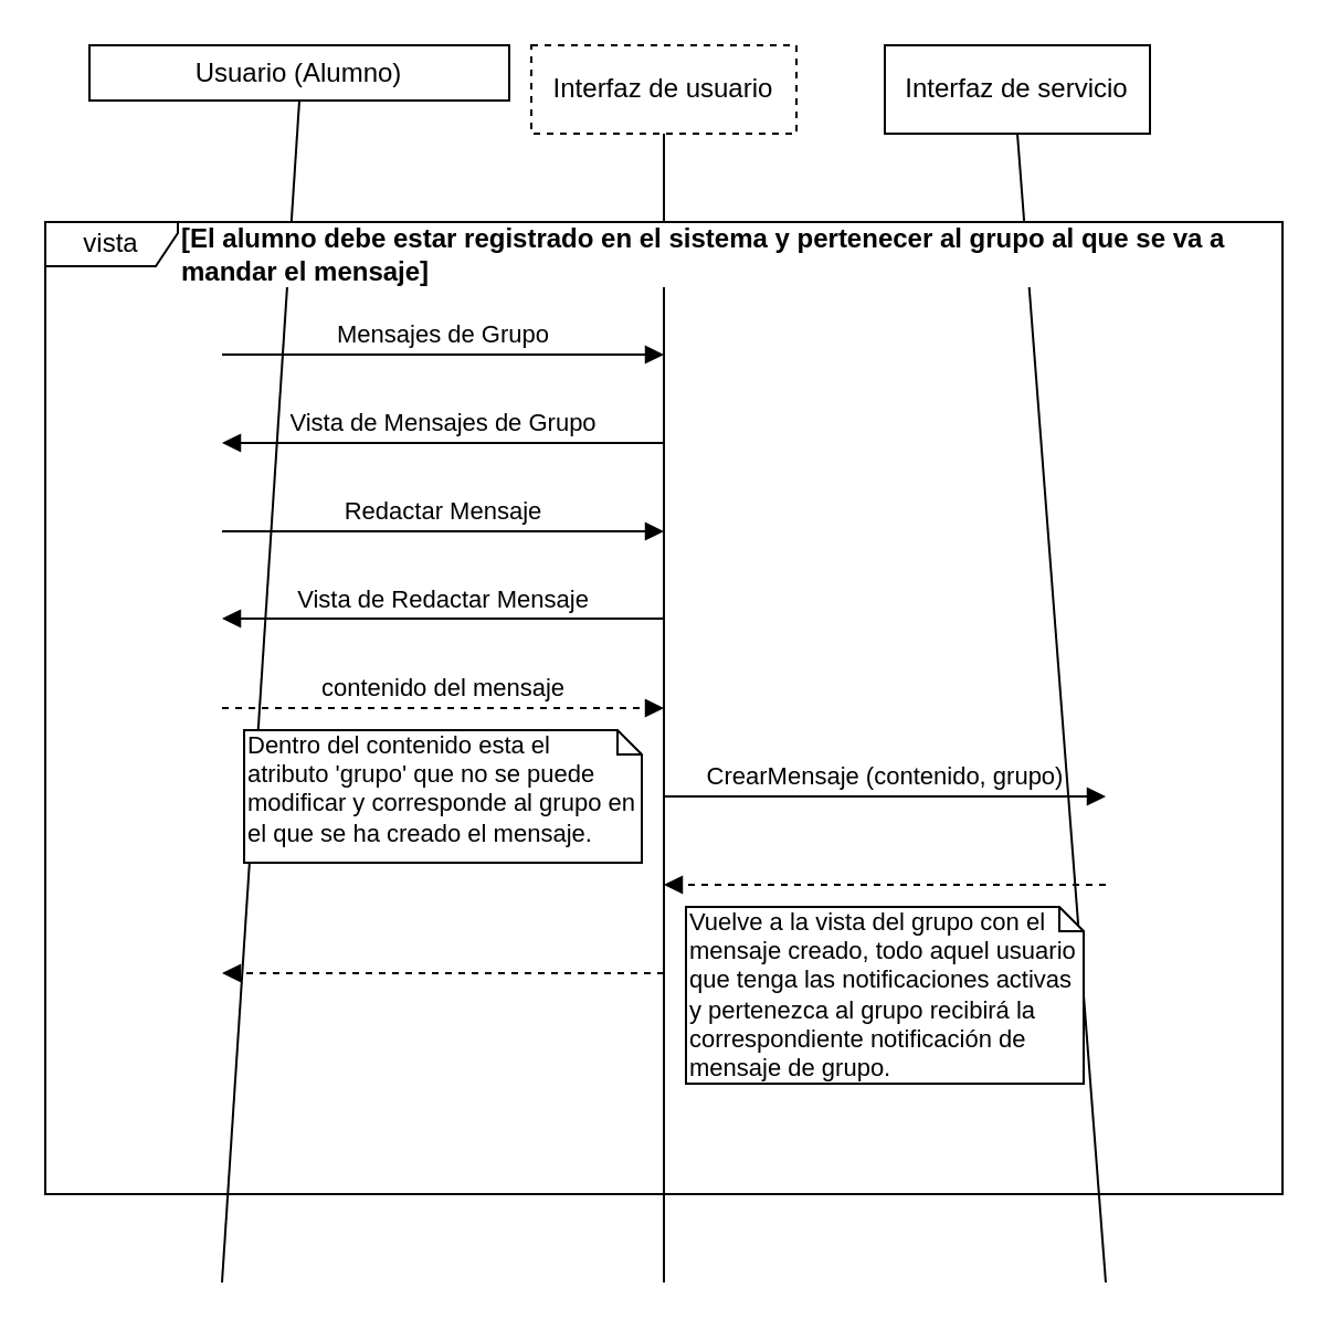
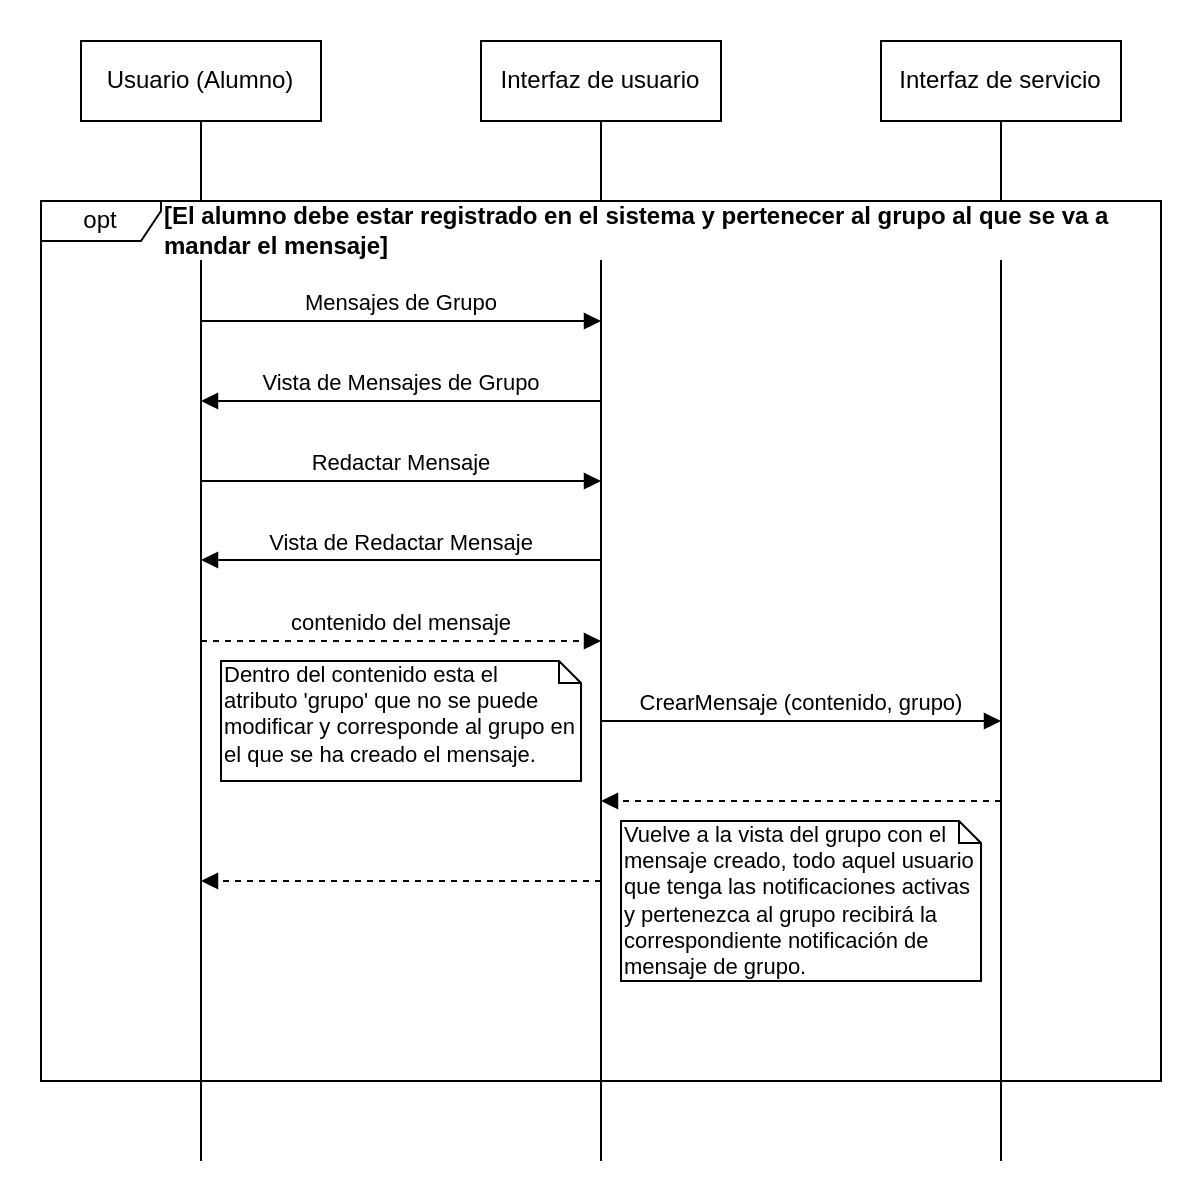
  <mxCell id="0" />
  <mxCell id="1" parent="0" />
- <mxCell id="2" value="vista" style="shape=umlFrame;whiteSpace=wrap;html=1;width=60;height=20;fillColor=#ffffff;" parent="1" vertex="1"><mxGeometry x="20" y="100" width="560" height="440" as="geometry" /></mxCell>
- <mxCell id="3" value="Usuario (Alumno)" style="rounded=0;whiteSpace=wrap;html=1;" parent="1" vertex="1"><mxGeometry x="40" y="20" width="190" height="25" as="geometry" /></mxCell>
- <mxCell id="4" value="Interfaz de usuario" style="rounded=0;whiteSpace=wrap;html=1;dashed=1;" parent="1" vertex="1"><mxGeometry x="240" y="20" width="120" height="40" as="geometry" /></mxCell>
+ <mxCell id="2" value="opt" style="shape=umlFrame;whiteSpace=wrap;html=1;width=60;height=20;fillColor=#ffffff;" parent="1" vertex="1"><mxGeometry x="20" y="100" width="560" height="440" as="geometry" /></mxCell>
+ <mxCell id="3" value="Usuario (Alumno)" style="rounded=0;whiteSpace=wrap;html=1;" parent="1" vertex="1"><mxGeometry x="40" y="20" width="120" height="40" as="geometry" /></mxCell>
+ <mxCell id="4" value="Interfaz de usuario" style="rounded=0;whiteSpace=wrap;html=1;" parent="1" vertex="1"><mxGeometry x="240" y="20" width="120" height="40" as="geometry" /></mxCell>
  <mxCell id="5" value="" style="endArrow=none;html=1;entryX=0.5;entryY=1;entryDx=0;entryDy=0;" parent="1" target="3" edge="1"><mxGeometry width="50" height="50" relative="1" as="geometry"><mxPoint x="100" y="580" as="sourcePoint" /><mxPoint x="70" y="520" as="targetPoint" /></mxGeometry></mxCell>
- <mxCell id="6" value="Interfaz de servicio" style="rounded=0;whiteSpace=wrap;html=1;" parent="1" vertex="1"><mxGeometry x="400" y="20" width="120" height="40" as="geometry" /></mxCell>
+ <mxCell id="6" value="Interfaz de servicio" style="rounded=0;whiteSpace=wrap;html=1;" parent="1" vertex="1"><mxGeometry x="440" y="20" width="120" height="40" as="geometry" /></mxCell>
  <mxCell id="7" value="" style="endArrow=none;html=1;entryX=0.5;entryY=1;entryDx=0;entryDy=0;" parent="1" target="4" edge="1"><mxGeometry width="50" height="50" relative="1" as="geometry"><mxPoint x="300" y="580" as="sourcePoint" /><mxPoint x="110" y="70" as="targetPoint" /></mxGeometry></mxCell>
  <mxCell id="8" value="" style="endArrow=none;html=1;entryX=0.5;entryY=1;entryDx=0;entryDy=0;" parent="1" target="6" edge="1"><mxGeometry width="50" height="50" relative="1" as="geometry"><mxPoint x="500" y="580" as="sourcePoint" /><mxPoint x="120" y="80" as="targetPoint" /></mxGeometry></mxCell>
  <mxCell id="9" value="[El alumno debe estar registrado en el sistema y pertenecer al grupo al que se va a mandar el mensaje]" style="text;html=1;strokeColor=none;fillColor=none;align=left;verticalAlign=middle;whiteSpace=wrap;rounded=0;fontStyle=1;labelBackgroundColor=#ffffff;" parent="1" vertex="1"><mxGeometry x="80" y="100" width="500" height="30" as="geometry" /></mxCell>
  <mxCell id="10" value="Mensajes de Grupo" style="html=1;verticalAlign=bottom;endArrow=block;" parent="1" edge="1"><mxGeometry width="80" relative="1" as="geometry"><mxPoint x="100" y="160" as="sourcePoint" /><mxPoint x="300" y="160" as="targetPoint" /></mxGeometry></mxCell>
  <mxCell id="11" value="Vista de Mensajes de Grupo" style="html=1;verticalAlign=bottom;endArrow=block;" parent="1" edge="1"><mxGeometry width="80" relative="1" as="geometry"><mxPoint x="300" y="200" as="sourcePoint" /><mxPoint x="100" y="200" as="targetPoint" /></mxGeometry></mxCell>
  <mxCell id="12" value="contenido del mensaje" style="html=1;verticalAlign=bottom;endArrow=block;dashed=1;" parent="1" edge="1"><mxGeometry width="80" relative="1" as="geometry"><mxPoint x="100" y="320" as="sourcePoint" /><mxPoint x="300" y="320" as="targetPoint" /></mxGeometry></mxCell>
  <mxCell id="13" value="CrearMensaje (contenido, grupo)" style="html=1;verticalAlign=bottom;endArrow=block;" edge="1" parent="1"><mxGeometry width="80" relative="1" as="geometry"><mxPoint x="300" y="360" as="sourcePoint" /><mxPoint x="500" y="360" as="targetPoint" /></mxGeometry></mxCell>
  <mxCell id="14" value="" style="html=1;verticalAlign=bottom;endArrow=block;dashed=1;" edge="1" parent="1"><mxGeometry width="80" relative="1" as="geometry"><mxPoint x="500" y="400" as="sourcePoint" /><mxPoint x="300" y="400" as="targetPoint" /></mxGeometry></mxCell>
  <mxCell id="15" value="" style="html=1;verticalAlign=bottom;endArrow=block;dashed=1;" edge="1" parent="1"><mxGeometry width="80" relative="1" as="geometry"><mxPoint x="300" y="440" as="sourcePoint" /><mxPoint x="100" y="440" as="targetPoint" /></mxGeometry></mxCell>
  <mxCell id="16" value="Redactar Mensaje" style="html=1;verticalAlign=bottom;endArrow=block;" edge="1" parent="1"><mxGeometry width="80" relative="1" as="geometry"><mxPoint x="100" y="240" as="sourcePoint" /><mxPoint x="300" y="240" as="targetPoint" /></mxGeometry></mxCell>
  <mxCell id="17" value="Vuelve a la vista del grupo con el mensaje creado, todo aquel usuario&lt;br&gt;que tenga las notificaciones activas y pertenezca al grupo recibirá la correspondiente notificación de mensaje de grupo.&amp;nbsp;" style="shape=note;whiteSpace=wrap;html=1;size=11;verticalAlign=top;align=left;spacingTop=-6;fontSize=11;" vertex="1" parent="1"><mxGeometry x="310" y="410" width="180" height="80" as="geometry" /></mxCell>
  <mxCell id="18" value="Vista de Redactar Mensaje" style="html=1;verticalAlign=bottom;endArrow=block;" edge="1" parent="1"><mxGeometry width="80" relative="1" as="geometry"><mxPoint x="300" y="279.5" as="sourcePoint" /><mxPoint x="100" y="279.5" as="targetPoint" /></mxGeometry></mxCell>
  <mxCell id="19" value="Dentro del contenido esta el&lt;br&gt;atributo 'grupo' que no se puede modificar y corresponde al grupo en el que se ha creado el mensaje." style="shape=note;whiteSpace=wrap;html=1;size=11;verticalAlign=top;align=left;spacingTop=-6;fontSize=11;" vertex="1" parent="1"><mxGeometry x="110" y="330" width="180" height="60" as="geometry" /></mxCell>
